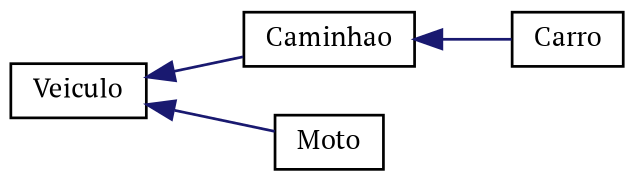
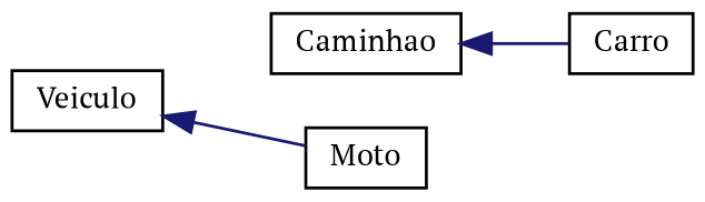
  digraph {
    fontname="PT Serif"
    rankdir=LR
    node [color=black fillcolor=white fontname="PT Serif" fontsize=10 shape=record style=filled]
    edge [color=midnightblue dir=back fontname="PT Serif" fontsize=10 labelfontname=Helvetica labelfontsize=10 style=solid]
    n1 [height=0.2 label=Veiculo width=0.4]
    n2 [height=0.2 label=Caminhao width=0.4]
    n3 [height=0.2 label=Moto width=0.4]
    n4 [height=0.2 label=Carro width=0.4]
-   n1 -> n2
    n1 -> n3
    n2 -> n4
  }
